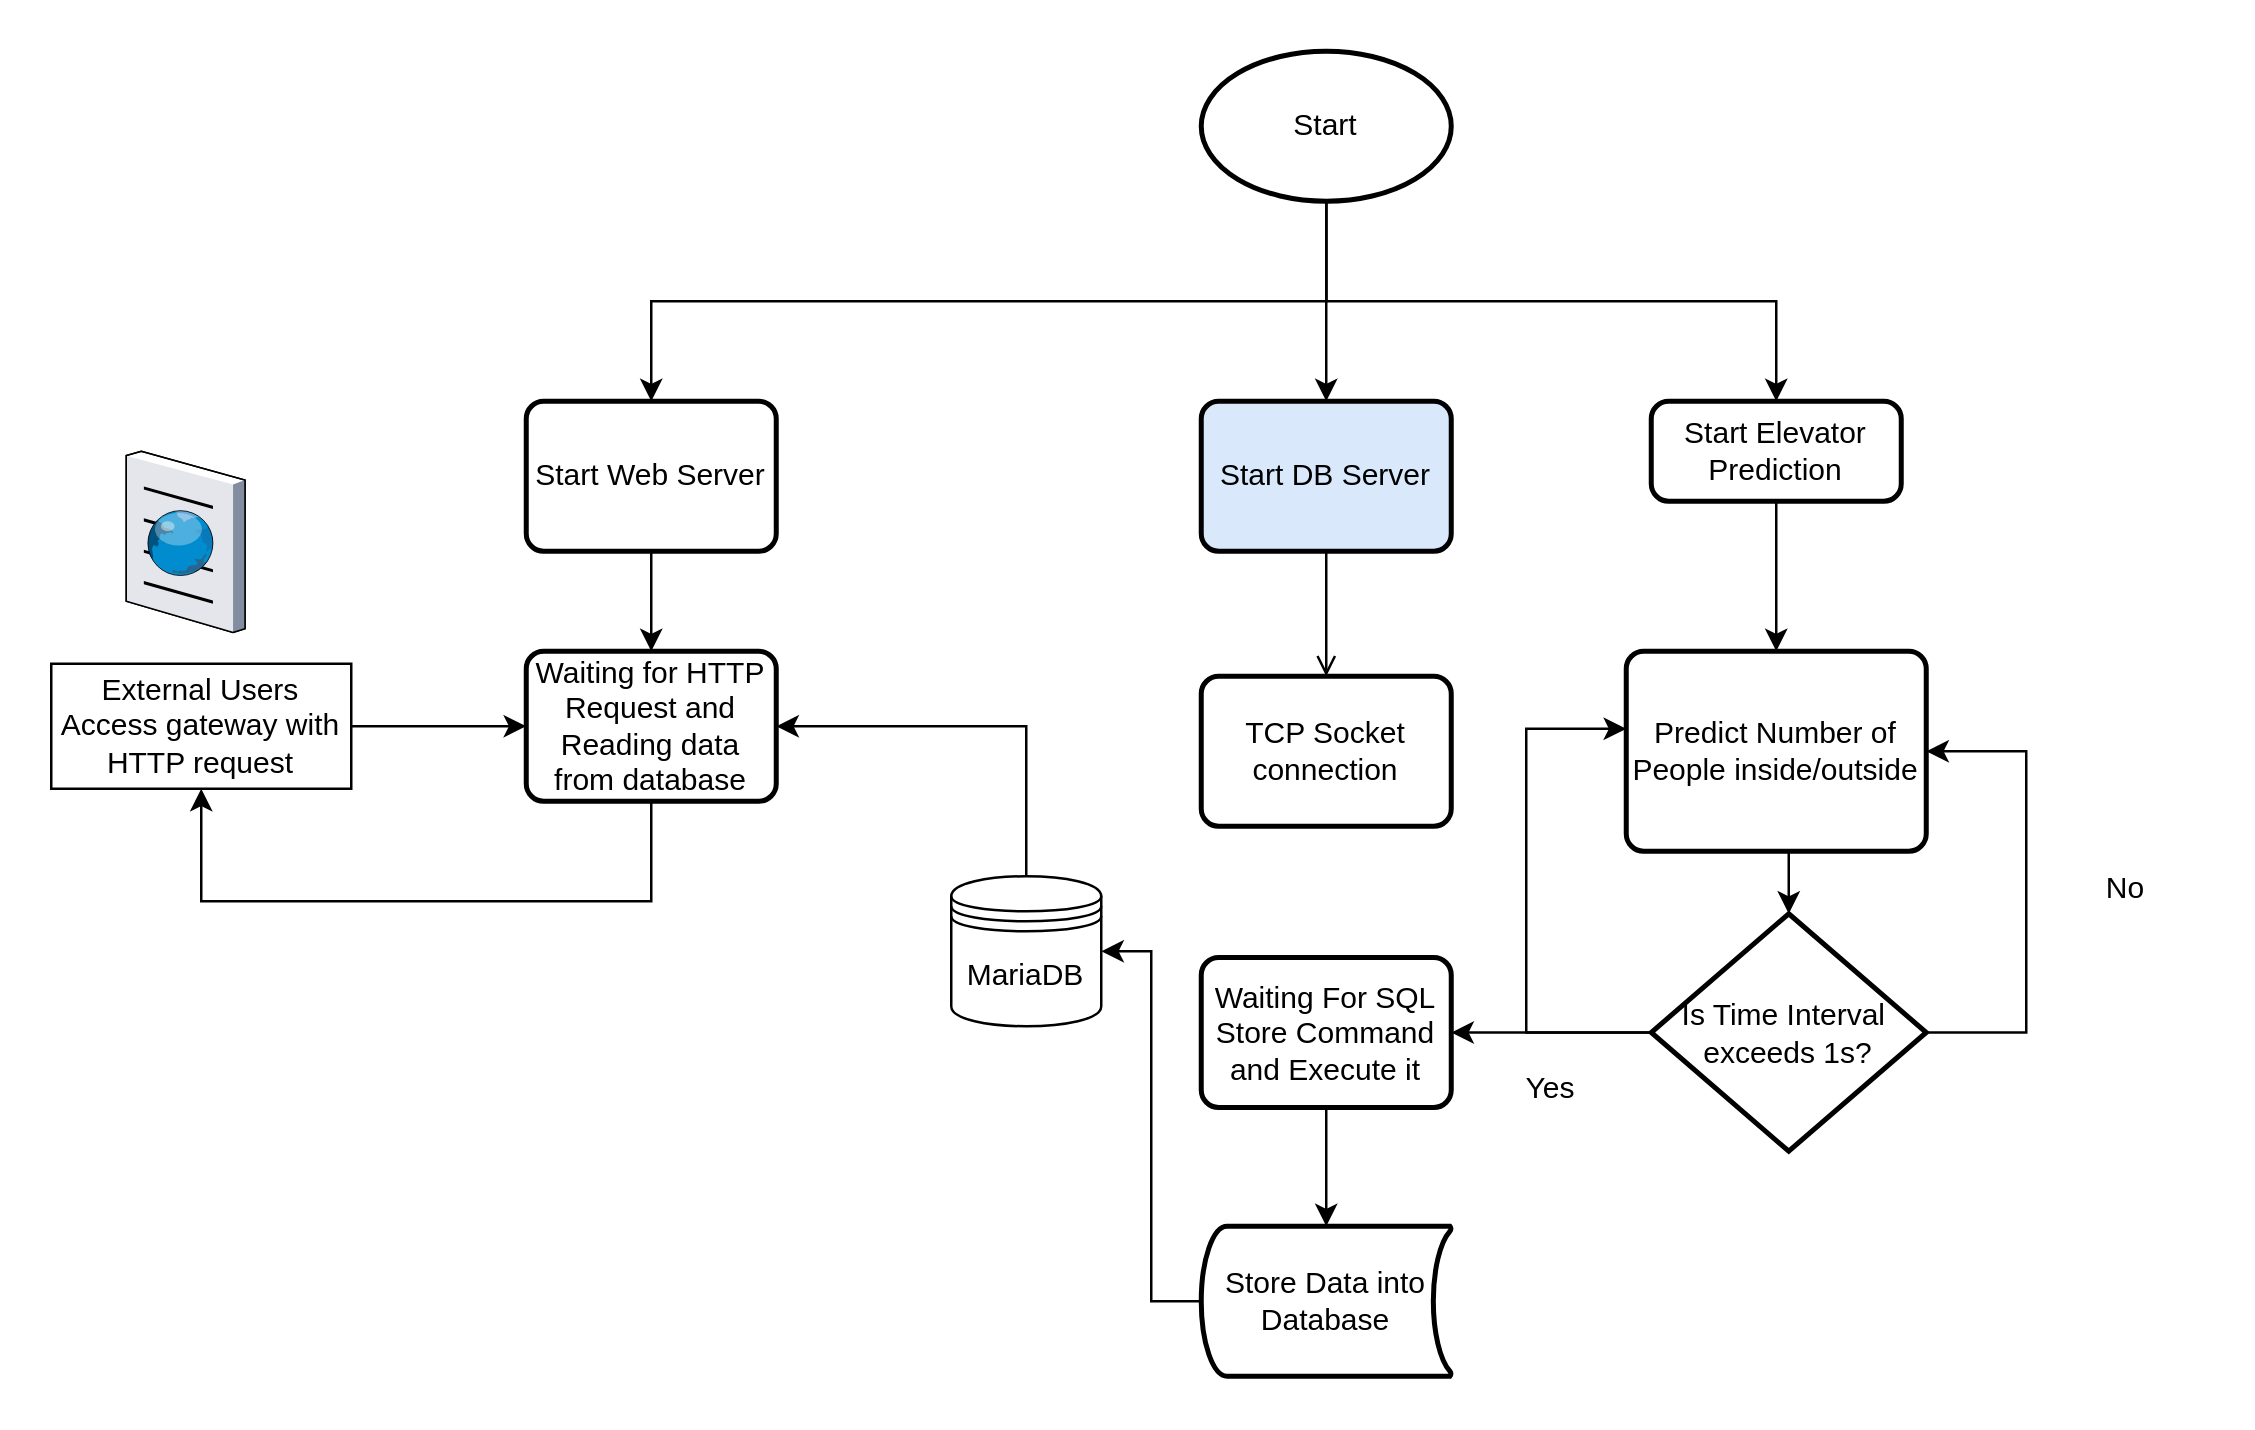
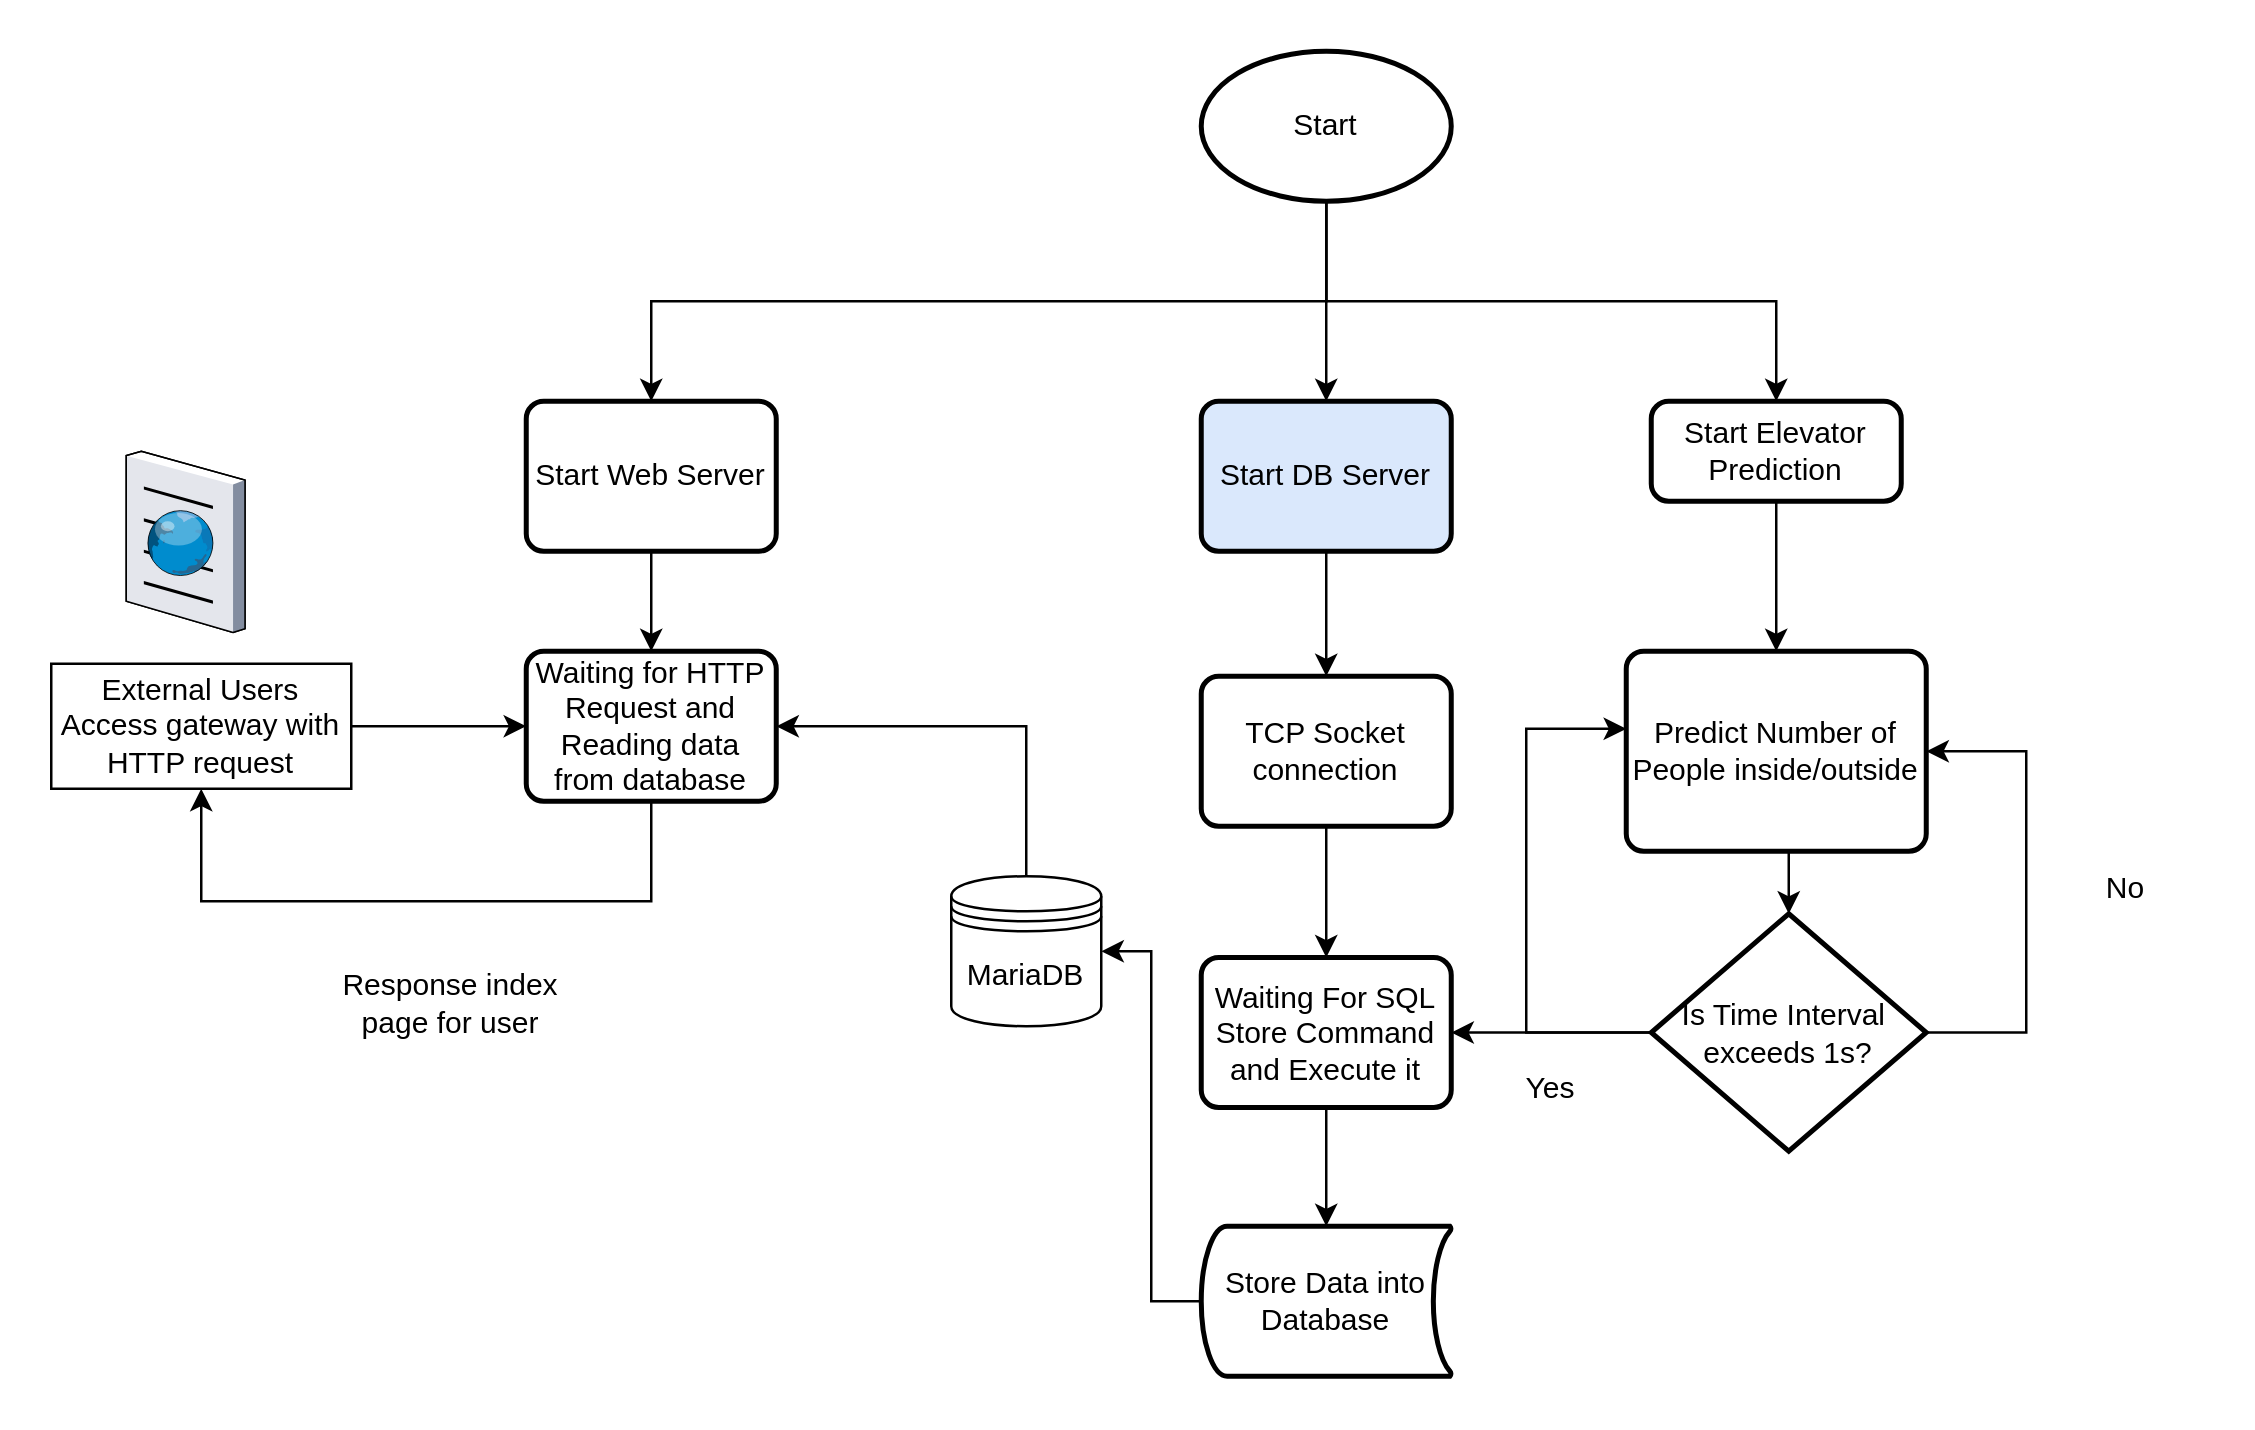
  <mxCell id="0" />
  <mxCell id="1" parent="0" />
  <mxCell id="2" value="" style="edgeStyle=orthogonalEdgeStyle;rounded=0;orthogonalLoop=1;jettySize=auto;html=1;" edge="1" parent="1" source="5" target="9"><mxGeometry relative="1" as="geometry" /></mxCell>
  <mxCell id="3" style="edgeStyle=orthogonalEdgeStyle;rounded=0;orthogonalLoop=1;jettySize=auto;html=1;exitX=0.5;exitY=1;exitDx=0;exitDy=0;exitPerimeter=0;entryX=0.5;entryY=0;entryDx=0;entryDy=0;" edge="1" parent="1" source="5" target="7"><mxGeometry relative="1" as="geometry" /></mxCell>
  <mxCell id="4" style="edgeStyle=orthogonalEdgeStyle;rounded=0;orthogonalLoop=1;jettySize=auto;html=1;exitX=0.5;exitY=1;exitDx=0;exitDy=0;exitPerimeter=0;entryX=0.5;entryY=0;entryDx=0;entryDy=0;" edge="1" parent="1" source="5" target="11"><mxGeometry relative="1" as="geometry" /></mxCell>
  <mxCell id="5" value="Start" style="strokeWidth=2;html=1;shape=mxgraph.flowchart.start_1;whiteSpace=wrap;" vertex="1" parent="1"><mxGeometry x="480" y="20" width="100" height="60" as="geometry" /></mxCell>
  <mxCell id="6" style="edgeStyle=orthogonalEdgeStyle;rounded=0;orthogonalLoop=1;jettySize=auto;html=1;exitX=0.5;exitY=1;exitDx=0;exitDy=0;entryX=0.5;entryY=0;entryDx=0;entryDy=0;" edge="1" parent="1" source="7" target="28"><mxGeometry relative="1" as="geometry" /></mxCell>
  <mxCell id="7" value="Start Web Server" style="rounded=1;whiteSpace=wrap;html=1;absoluteArcSize=1;arcSize=14;strokeWidth=2;" vertex="1" parent="1"><mxGeometry x="210" y="160" width="100" height="60" as="geometry" /></mxCell>
- <mxCell id="8" style="edgeStyle=orthogonalEdgeStyle;rounded=0;orthogonalLoop=1;jettySize=auto;html=1;exitX=0.5;exitY=1;exitDx=0;exitDy=0;entryX=0.5;entryY=0;entryDx=0;entryDy=0;endArrow=open;" edge="1" parent="1" source="9" target="14"><mxGeometry relative="1" as="geometry" /></mxCell>
+ <mxCell id="8" style="edgeStyle=orthogonalEdgeStyle;rounded=0;orthogonalLoop=1;jettySize=auto;html=1;exitX=0.5;exitY=1;exitDx=0;exitDy=0;entryX=0.5;entryY=0;entryDx=0;entryDy=0;" edge="1" parent="1" source="9" target="14"><mxGeometry relative="1" as="geometry" /></mxCell>
  <mxCell id="9" value="Start DB Server" style="rounded=1;whiteSpace=wrap;html=1;absoluteArcSize=1;arcSize=14;strokeWidth=2;fillColor=#dae8fc;" vertex="1" parent="1"><mxGeometry x="480" y="160" width="100" height="60" as="geometry" /></mxCell>
  <mxCell id="10" style="edgeStyle=orthogonalEdgeStyle;rounded=0;orthogonalLoop=1;jettySize=auto;html=1;exitX=0.5;exitY=1;exitDx=0;exitDy=0;entryX=0.5;entryY=0;entryDx=0;entryDy=0;" edge="1" parent="1" source="11" target="12"><mxGeometry relative="1" as="geometry" /></mxCell>
  <mxCell id="11" value="Start Elevator Prediction" style="rounded=1;whiteSpace=wrap;html=1;absoluteArcSize=1;arcSize=14;strokeWidth=2;" vertex="1" parent="1"><mxGeometry x="660" y="160" width="100" height="40" as="geometry" /></mxCell>
  <mxCell id="12" value="Predict Number of People inside/outside" style="rounded=1;whiteSpace=wrap;html=1;absoluteArcSize=1;arcSize=14;strokeWidth=2;" vertex="1" parent="1"><mxGeometry x="650" y="260" width="120" height="80" as="geometry" /></mxCell>
+ <mxCell id="13" style="edgeStyle=orthogonalEdgeStyle;rounded=0;orthogonalLoop=1;jettySize=auto;html=1;exitX=0.5;exitY=1;exitDx=0;exitDy=0;entryX=0.5;entryY=0;entryDx=0;entryDy=0;" edge="1" parent="1" source="14" target="19"><mxGeometry relative="1" as="geometry" /></mxCell>
  <mxCell id="14" value="TCP Socket connection" style="rounded=1;whiteSpace=wrap;html=1;absoluteArcSize=1;arcSize=14;strokeWidth=2;" vertex="1" parent="1"><mxGeometry x="480" y="270" width="100" height="60" as="geometry" /></mxCell>
  <mxCell id="15" style="edgeStyle=orthogonalEdgeStyle;rounded=0;orthogonalLoop=1;jettySize=auto;html=1;exitX=0;exitY=0.5;exitDx=0;exitDy=0;exitPerimeter=0;entryX=1;entryY=0.5;entryDx=0;entryDy=0;" edge="1" parent="1" source="17" target="19"><mxGeometry relative="1" as="geometry" /></mxCell>
  <mxCell id="16" style="edgeStyle=orthogonalEdgeStyle;rounded=0;orthogonalLoop=1;jettySize=auto;html=1;exitX=1;exitY=0.5;exitDx=0;exitDy=0;exitPerimeter=0;entryX=1;entryY=0.5;entryDx=0;entryDy=0;" edge="1" parent="1" source="17" target="12"><mxGeometry relative="1" as="geometry"><Array as="points"><mxPoint x="810" y="413" /><mxPoint x="810" y="300" /></Array></mxGeometry></mxCell>
  <mxCell id="17" value="Is Time Interval&amp;nbsp;&lt;div&gt;exceeds 1s?&lt;/div&gt;" style="strokeWidth=2;html=1;shape=mxgraph.flowchart.decision;whiteSpace=wrap;" vertex="1" parent="1"><mxGeometry x="660" y="365" width="110" height="95" as="geometry" /></mxCell>
  <mxCell id="18" style="edgeStyle=orthogonalEdgeStyle;rounded=0;orthogonalLoop=1;jettySize=auto;html=1;exitX=0.5;exitY=1;exitDx=0;exitDy=0;entryX=0.5;entryY=0;entryDx=0;entryDy=0;entryPerimeter=0;" edge="1" parent="1" source="12" target="17"><mxGeometry relative="1" as="geometry" /></mxCell>
  <mxCell id="19" value="Waiting For SQL Store Command and Execute it" style="rounded=1;whiteSpace=wrap;html=1;absoluteArcSize=1;arcSize=14;strokeWidth=2;" vertex="1" parent="1"><mxGeometry x="480" y="382.5" width="100" height="60" as="geometry" /></mxCell>
  <mxCell id="20" style="edgeStyle=orthogonalEdgeStyle;rounded=0;orthogonalLoop=1;jettySize=auto;html=1;exitX=0.5;exitY=1;exitDx=0;exitDy=0;exitPerimeter=0;" edge="1" parent="1" source="17" target="17"><mxGeometry relative="1" as="geometry" /></mxCell>
  <mxCell id="21" style="edgeStyle=orthogonalEdgeStyle;rounded=0;orthogonalLoop=1;jettySize=auto;html=1;exitX=0;exitY=0.5;exitDx=0;exitDy=0;exitPerimeter=0;entryX=0;entryY=0.388;entryDx=0;entryDy=0;entryPerimeter=0;" edge="1" parent="1" source="17" target="12"><mxGeometry relative="1" as="geometry"><Array as="points"><mxPoint x="610" y="413" /><mxPoint x="610" y="291" /></Array></mxGeometry></mxCell>
  <mxCell id="22" value="Yes" style="text;html=1;align=center;verticalAlign=middle;whiteSpace=wrap;rounded=0;" vertex="1" parent="1"><mxGeometry x="590" y="420" width="60" height="30" as="geometry" /></mxCell>
  <mxCell id="23" value="No" style="text;html=1;align=center;verticalAlign=middle;whiteSpace=wrap;rounded=0;" vertex="1" parent="1"><mxGeometry x="820" y="340" width="60" height="30" as="geometry" /></mxCell>
  <mxCell id="24" style="edgeStyle=orthogonalEdgeStyle;rounded=0;orthogonalLoop=1;jettySize=auto;html=1;exitX=0;exitY=0.5;exitDx=0;exitDy=0;exitPerimeter=0;entryX=1;entryY=0.5;entryDx=0;entryDy=0;" edge="1" parent="1" source="25" target="30"><mxGeometry relative="1" as="geometry" /></mxCell>
  <mxCell id="25" value="Store Data into Database" style="strokeWidth=2;html=1;shape=mxgraph.flowchart.stored_data;whiteSpace=wrap;" vertex="1" parent="1"><mxGeometry x="480" y="490" width="100" height="60" as="geometry" /></mxCell>
  <mxCell id="26" style="edgeStyle=orthogonalEdgeStyle;rounded=0;orthogonalLoop=1;jettySize=auto;html=1;exitX=0.5;exitY=1;exitDx=0;exitDy=0;entryX=0.5;entryY=0;entryDx=0;entryDy=0;entryPerimeter=0;" edge="1" parent="1" source="19" target="25"><mxGeometry relative="1" as="geometry" /></mxCell>
  <mxCell id="27" style="edgeStyle=orthogonalEdgeStyle;rounded=0;orthogonalLoop=1;jettySize=auto;html=1;exitX=0.5;exitY=1;exitDx=0;exitDy=0;entryX=0.5;entryY=1;entryDx=0;entryDy=0;" edge="1" parent="1" source="28" target="32"><mxGeometry relative="1" as="geometry"><Array as="points"><mxPoint x="260" y="360" /><mxPoint x="80" y="360" /></Array></mxGeometry></mxCell>
  <mxCell id="28" value="Waiting for HTTP Request and Reading data from database" style="rounded=1;whiteSpace=wrap;html=1;absoluteArcSize=1;arcSize=14;strokeWidth=2;" vertex="1" parent="1"><mxGeometry x="210" y="260" width="100" height="60" as="geometry" /></mxCell>
  <mxCell id="29" style="edgeStyle=orthogonalEdgeStyle;rounded=0;orthogonalLoop=1;jettySize=auto;html=1;exitX=0.5;exitY=0;exitDx=0;exitDy=0;entryX=1;entryY=0.5;entryDx=0;entryDy=0;" edge="1" parent="1" source="30" target="28"><mxGeometry relative="1" as="geometry" /></mxCell>
  <mxCell id="30" value="MariaDB" style="shape=datastore;whiteSpace=wrap;html=1;" vertex="1" parent="1"><mxGeometry x="380" y="350" width="60" height="60" as="geometry" /></mxCell>
  <mxCell id="31" value="" style="edgeStyle=orthogonalEdgeStyle;rounded=0;orthogonalLoop=1;jettySize=auto;html=1;" edge="1" parent="1" source="32" target="28"><mxGeometry relative="1" as="geometry" /></mxCell>
  <mxCell id="32" value="External Users Access gateway with HTTP request" style="html=1;dashed=0;whiteSpace=wrap;" vertex="1" parent="1"><mxGeometry x="20" y="265" width="120" height="50" as="geometry" /></mxCell>
  <mxCell id="33" value="" style="verticalLabelPosition=bottom;sketch=0;aspect=fixed;html=1;verticalAlign=top;strokeColor=none;align=center;outlineConnect=0;shape=mxgraph.citrix.browser;" vertex="1" parent="1"><mxGeometry x="50" y="180" width="47.5" height="72.5" as="geometry" /></mxCell>
+ <mxCell id="34" value="Response index page for user" style="text;html=1;align=center;verticalAlign=middle;whiteSpace=wrap;rounded=0;" vertex="1" parent="1"><mxGeometry x="130" y="382.5" width="100" height="37" as="geometry" /></mxCell>
